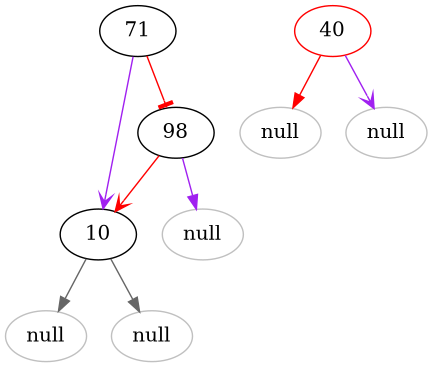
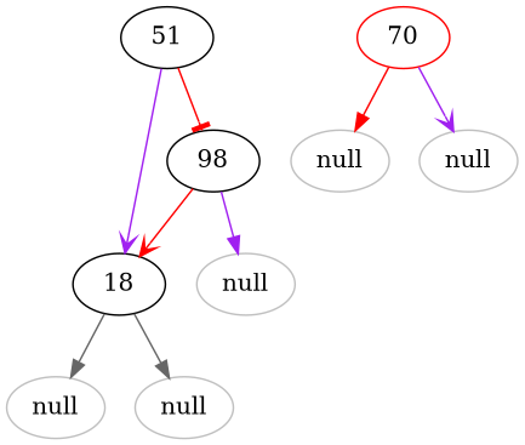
  digraph {
    node [color=gray]
    edge [arrowhead=normal color=purple]
-   51 [color=black label=71]
-   18 [color=black label=10]
+   51 [color=black]
+   18 [color=black]
    98 [color=black]
    n4 [label=null]
    n5 [label=null]
    n6 [label=null]
-   70 [color=red label=40]
+   70 [color=red]
    n8 [label=null]
    n9 [label=null]
    51 -> 18 [arrowhead=vee]
    51 -> 98 [arrowhead=tee color=red]
    18 -> n4 [color=gray40]
    18 -> n5 [color=gray40]
    98 -> 18 [arrowhead=vee color=red]
    98 -> n6
    70 -> n8 [color=red]
    70 -> n9 [arrowhead=vee]
  }
